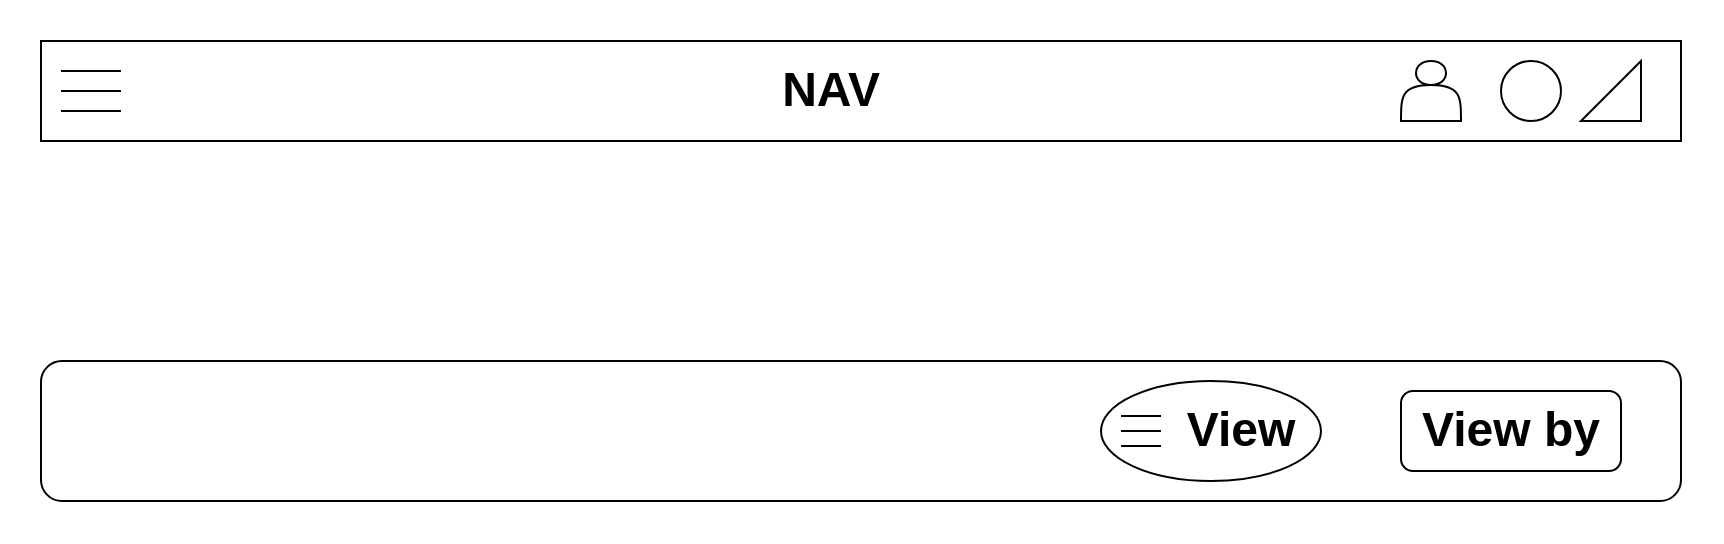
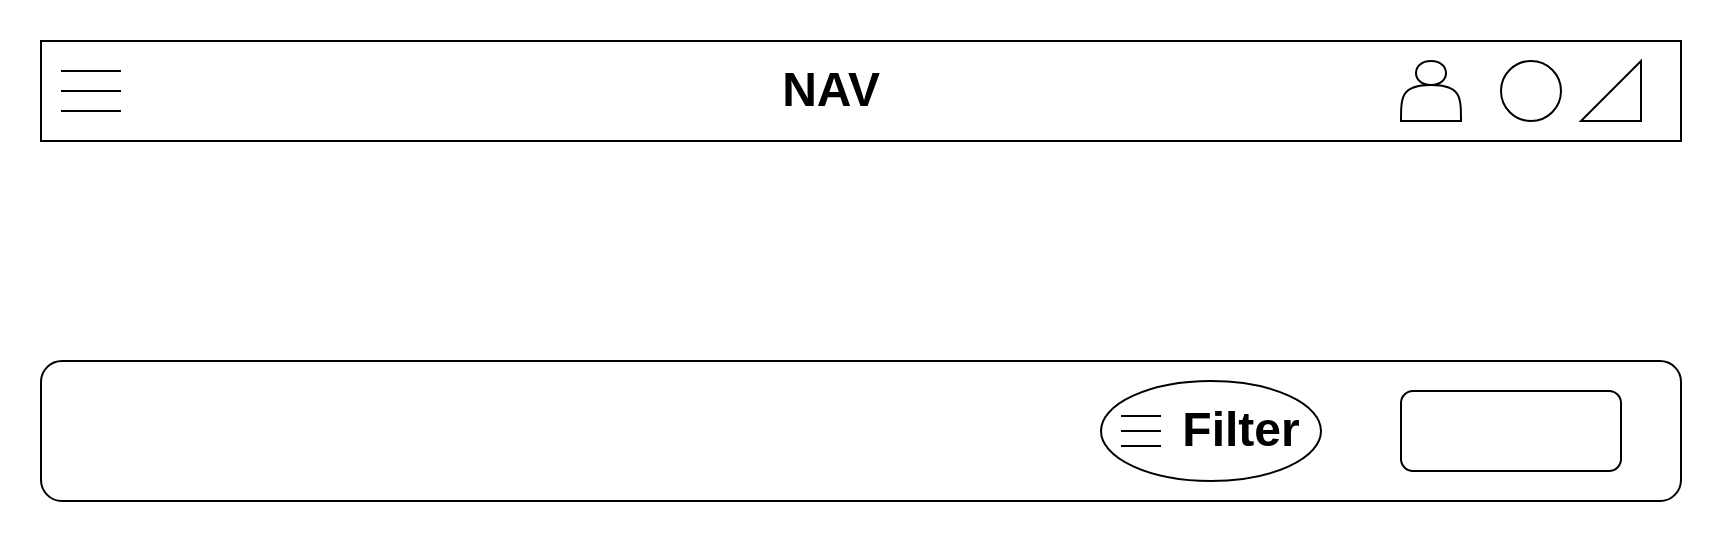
  <mxCell id="0" />
  <mxCell id="1" parent="0" />
  <mxCell id="2" value="" style="verticalLabelPosition=bottom;verticalAlign=top;html=1;shape=mxgraph.basic.rect;fillColor2=none;strokeWidth=1;size=20;indent=5;" vertex="1" parent="1"><mxGeometry width="820" height="50" as="geometry" x="20" y="20" /></mxCell>
  <mxCell id="3" value="" style="group" vertex="1" connectable="0" parent="1"><mxGeometry x="30" y="35" width="30" height="20" as="geometry" /></mxCell>
  <mxCell id="4" value="" style="endArrow=none;html=1;rounded=0;" edge="1" parent="3"><mxGeometry width="50" height="50" relative="1" as="geometry"><mxPoint as="sourcePoint" /><mxPoint x="30" as="targetPoint" /></mxGeometry></mxCell>
  <mxCell id="5" value="" style="endArrow=none;html=1;rounded=0;" edge="1" parent="3"><mxGeometry width="50" height="50" relative="1" as="geometry"><mxPoint y="10" as="sourcePoint" /><mxPoint x="30" y="10" as="targetPoint" /></mxGeometry></mxCell>
  <mxCell id="6" value="" style="endArrow=none;html=1;rounded=0;" edge="1" parent="3"><mxGeometry width="50" height="50" relative="1" as="geometry"><mxPoint y="20" as="sourcePoint" /><mxPoint x="30" y="20" as="targetPoint" /></mxGeometry></mxCell>
  <mxCell id="7" value="" style="ellipse;whiteSpace=wrap;html=1;aspect=fixed;" vertex="1" parent="1"><mxGeometry x="750" y="30" width="30" height="30" as="geometry" /></mxCell>
  <mxCell id="8" value="" style="shape=manualInput;whiteSpace=wrap;html=1;" vertex="1" parent="1"><mxGeometry x="790" y="30" width="30" height="30" as="geometry" /></mxCell>
  <mxCell id="9" value="" style="shape=actor;whiteSpace=wrap;html=1;" vertex="1" parent="1"><mxGeometry x="700" y="30" width="30" height="30" as="geometry" /></mxCell>
  <mxCell id="10" value="" style="rounded=1;whiteSpace=wrap;html=1;" vertex="1" parent="1"><mxGeometry y="180" width="820" height="70" as="geometry" x="20" /></mxCell>
  <mxCell id="11" value="NAV" style="text;strokeColor=none;fillColor=none;html=1;fontSize=24;fontStyle=1;verticalAlign=middle;align=center;" vertex="1" parent="1"><mxGeometry x="365" y="25" width="100" height="40" as="geometry" /></mxCell>
  <mxCell id="12" value="" style="group" vertex="1" connectable="0" parent="1"><mxGeometry x="550" y="190" width="110" height="50" as="geometry" /></mxCell>
  <mxCell id="13" value="" style="ellipse;whiteSpace=wrap;html=1;" vertex="1" parent="12"><mxGeometry width="110" height="50" as="geometry" /></mxCell>
- <mxCell id="14" value="View" style="text;strokeColor=none;fillColor=none;html=1;fontSize=24;fontStyle=1;verticalAlign=middle;align=center;" vertex="1" parent="12"><mxGeometry x="50" y="20" width="40" height="10" as="geometry" /></mxCell>
+ <mxCell id="14" value="Filter" style="text;strokeColor=none;fillColor=none;html=1;fontSize=24;fontStyle=1;verticalAlign=middle;align=center;" vertex="1" parent="12"><mxGeometry x="50" y="20" width="40" height="10" as="geometry" /></mxCell>
  <mxCell id="15" value="" style="group" vertex="1" connectable="0" parent="12"><mxGeometry x="10" y="17.5" width="20" height="15" as="geometry" /></mxCell>
  <mxCell id="16" value="" style="endArrow=none;html=1;rounded=0;" edge="1" parent="15"><mxGeometry width="50" height="50" relative="1" as="geometry"><mxPoint as="sourcePoint" /><mxPoint x="20" as="targetPoint" /></mxGeometry></mxCell>
  <mxCell id="17" value="" style="endArrow=none;html=1;rounded=0;" edge="1" parent="15"><mxGeometry width="50" height="50" relative="1" as="geometry"><mxPoint y="7.5" as="sourcePoint" /><mxPoint x="20" y="7.5" as="targetPoint" /></mxGeometry></mxCell>
  <mxCell id="18" value="" style="endArrow=none;html=1;rounded=0;" edge="1" parent="15"><mxGeometry width="50" height="50" relative="1" as="geometry"><mxPoint y="15" as="sourcePoint" /><mxPoint x="20" y="15" as="targetPoint" /></mxGeometry></mxCell>
  <mxCell id="19" value="" style="rounded=1;whiteSpace=wrap;html=1;" vertex="1" parent="1"><mxGeometry x="700" y="195" width="110" height="40" as="geometry" /></mxCell>
- <mxCell id="20" value="View by" style="text;strokeColor=none;fillColor=none;html=1;fontSize=24;fontStyle=1;verticalAlign=middle;align=center;" vertex="1" parent="1"><mxGeometry x="715" y="200" width="80" height="30" as="geometry" /></mxCell>
